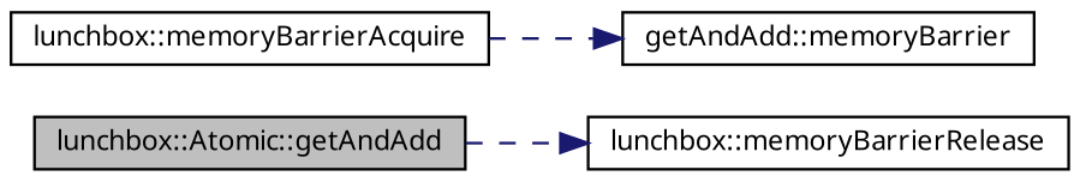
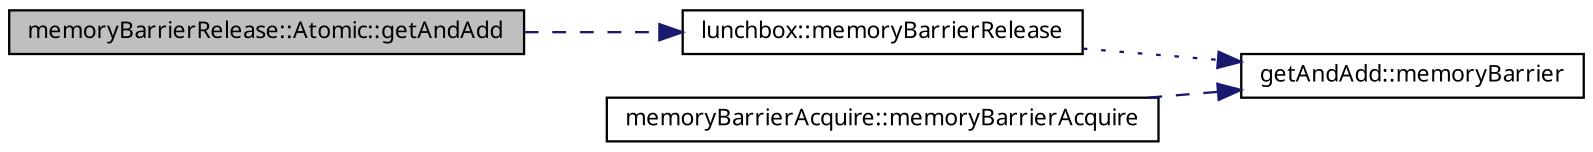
  digraph {
    rankdir=LR
    node [color=black fillcolor=white fontname=Sans fontsize=10 shape=record style=filled]
    edge [color=midnightblue fontname=Sans fontsize=10 labelfontname=Sans labelfontsize=10 style=dashed]
-   n1 [fillcolor=grey75 fontcolor=black height=0.2 label="lunchbox::Atomic::getAndAdd" width=0.4]
+   n1 [fillcolor=grey75 fontcolor=black height=0.2 label="memoryBarrierRelease::Atomic::getAndAdd" width=0.4]
    n2 [height=0.2 label="lunchbox::memoryBarrierRelease" width=0.4]
-   n3 [height=0.2 label="lunchbox::memoryBarrierAcquire" width=0.4]
+   n3 [height=0.2 label="memoryBarrierAcquire::memoryBarrierAcquire" width=0.4]
    n4 [height=0.2 label="getAndAdd::memoryBarrier" width=0.4]
    n1 -> n2
+   n2 -> n4 [style=dotted]
    n3 -> n4
  }
